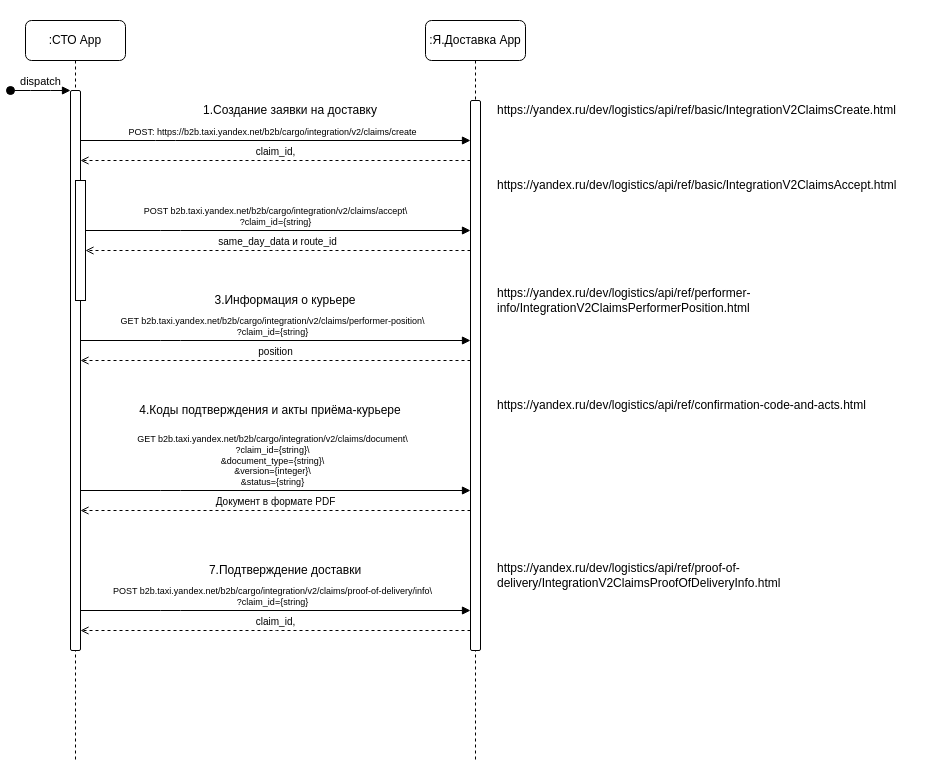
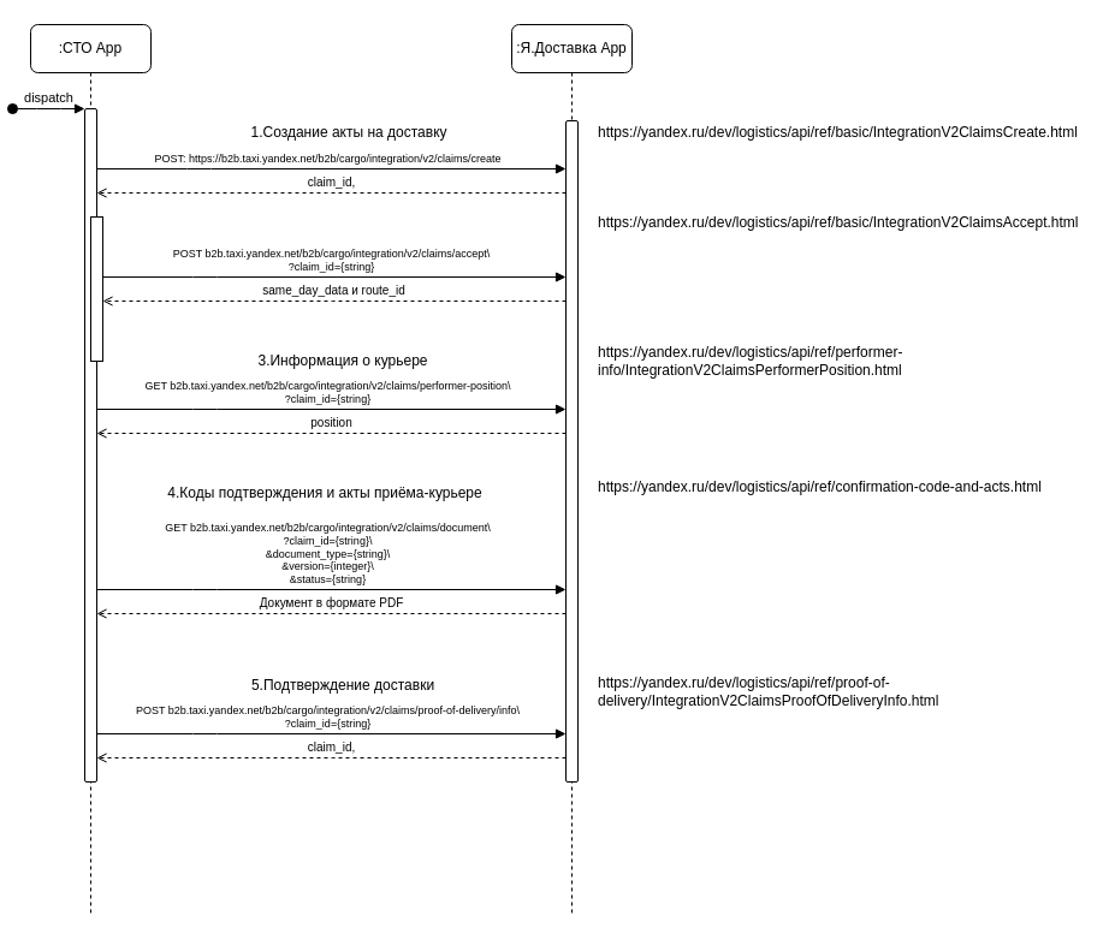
  <mxCell id="0" />
  <mxCell id="1" parent="0" />
  <mxCell id="2" value=":СТО App" style="shape=umlLifeline;perimeter=lifelinePerimeter;whiteSpace=wrap;html=1;container=0;dropTarget=0;collapsible=0;recursiveResize=0;outlineConnect=0;portConstraint=eastwest;newEdgeStyle={&quot;edgeStyle&quot;:&quot;elbowEdgeStyle&quot;,&quot;elbow&quot;:&quot;vertical&quot;,&quot;curved&quot;:0,&quot;rounded&quot;:0};labelBackgroundColor=none;rounded=1;" parent="1" vertex="1"><mxGeometry x="20" y="20" width="100" height="740" as="geometry" /></mxCell>
  <mxCell id="3" value="" style="html=1;points=[];perimeter=orthogonalPerimeter;outlineConnect=0;targetShapes=umlLifeline;portConstraint=eastwest;newEdgeStyle={&quot;edgeStyle&quot;:&quot;elbowEdgeStyle&quot;,&quot;elbow&quot;:&quot;vertical&quot;,&quot;curved&quot;:0,&quot;rounded&quot;:0};labelBackgroundColor=none;rounded=1;" parent="2" vertex="1"><mxGeometry x="45" y="70" width="10" height="560" as="geometry" /></mxCell>
  <mxCell id="4" value="dispatch" style="html=1;verticalAlign=bottom;startArrow=oval;endArrow=block;startSize=8;edgeStyle=elbowEdgeStyle;elbow=vertical;curved=0;rounded=1;labelBackgroundColor=none;fontColor=default;" parent="2" target="3" edge="1"><mxGeometry relative="1" as="geometry"><mxPoint x="-15" y="70" as="sourcePoint" /></mxGeometry></mxCell>
  <mxCell id="5" value="&lt;font style=&quot;font-size: 9px;&quot;&gt;POST:&amp;nbsp;https://b2b.taxi.yandex.net/b2b/cargo/integration/v2/claims/create&lt;/font&gt;" style="html=1;verticalAlign=bottom;endArrow=block;edgeStyle=elbowEdgeStyle;elbow=vertical;curved=0;rounded=1;labelBackgroundColor=none;fontColor=default;fontSize=9;" parent="1" target="8" edge="1"><mxGeometry x="-0.013" relative="1" as="geometry"><mxPoint x="75" y="140" as="sourcePoint" /><Array as="points"><mxPoint x="160" y="140" /></Array><mxPoint x="395" y="140" as="targetPoint" /><mxPoint as="offset" /></mxGeometry></mxCell>
  <mxCell id="6" value=" claim_id," style="html=1;verticalAlign=bottom;endArrow=open;edgeStyle=elbowEdgeStyle;elbow=horizontal;curved=0;rounded=1;dashed=1;endFill=0;labelBackgroundColor=none;fontColor=default;fontSize=10;" parent="1" source="8" edge="1"><mxGeometry relative="1" as="geometry"><mxPoint x="405.5" y="160" as="sourcePoint" /><Array as="points"><mxPoint x="276" y="160" /></Array><mxPoint x="75" y="160" as="targetPoint" /></mxGeometry></mxCell>
  <mxCell id="7" value=":Я.Доставка App" style="shape=umlLifeline;perimeter=lifelinePerimeter;whiteSpace=wrap;html=1;container=0;dropTarget=0;collapsible=0;recursiveResize=0;outlineConnect=0;portConstraint=eastwest;newEdgeStyle={&quot;edgeStyle&quot;:&quot;elbowEdgeStyle&quot;,&quot;elbow&quot;:&quot;vertical&quot;,&quot;curved&quot;:0,&quot;rounded&quot;:0};labelBackgroundColor=none;rounded=1;" parent="1" vertex="1"><mxGeometry x="420" y="20" width="100" height="740" as="geometry" /></mxCell>
  <mxCell id="8" value="" style="html=1;points=[];perimeter=orthogonalPerimeter;outlineConnect=0;targetShapes=umlLifeline;portConstraint=eastwest;newEdgeStyle={&quot;edgeStyle&quot;:&quot;elbowEdgeStyle&quot;,&quot;elbow&quot;:&quot;vertical&quot;,&quot;curved&quot;:0,&quot;rounded&quot;:0};labelBackgroundColor=none;rounded=1;" parent="7" vertex="1"><mxGeometry x="45" y="80" width="10" height="550" as="geometry" /></mxCell>
  <mxCell id="9" value="&lt;div style=&quot;font-size: 9px;&quot;&gt;&lt;font style=&quot;font-size: 9px;&quot;&gt;POST b2b.taxi.yandex.net/b2b/cargo/integration/v2/claims/accept\&lt;/font&gt;&lt;/div&gt;&lt;div style=&quot;font-size: 9px;&quot;&gt;&lt;font style=&quot;font-size: 9px;&quot;&gt;?claim_id={string}&lt;/font&gt;&lt;/div&gt;" style="html=1;verticalAlign=bottom;endArrow=block;edgeStyle=elbowEdgeStyle;elbow=vertical;curved=0;rounded=1;labelBackgroundColor=none;fontColor=default;fontSize=9;" parent="1" target="8" edge="1"><mxGeometry x="-0.013" relative="1" as="geometry"><mxPoint x="80" y="230" as="sourcePoint" /><Array as="points"><mxPoint x="165" y="230" /></Array><mxPoint x="370" y="230" as="targetPoint" /><mxPoint as="offset" /></mxGeometry></mxCell>
  <mxCell id="10" value=" same_day_data и route_id" style="html=1;verticalAlign=bottom;endArrow=open;edgeStyle=elbowEdgeStyle;elbow=horizontal;curved=0;rounded=1;dashed=1;endFill=0;labelBackgroundColor=none;fontColor=default;fontSize=10;" parent="1" source="8" edge="1"><mxGeometry relative="1" as="geometry"><mxPoint x="390" y="250" as="sourcePoint" /><Array as="points"><mxPoint x="281" y="250" /></Array><mxPoint x="80" y="250" as="targetPoint" /></mxGeometry></mxCell>
- <mxCell id="11" value="1.Создание заявки на доставку" style="text;html=1;strokeColor=none;fillColor=none;align=center;verticalAlign=middle;whiteSpace=wrap;rounded=0;" parent="1" vertex="1"><mxGeometry x="140" y="100" width="290" height="20" as="geometry" /></mxCell>
+ <mxCell id="11" value="1.Создание акты на доставку" style="text;html=1;strokeColor=none;fillColor=none;align=center;verticalAlign=middle;whiteSpace=wrap;rounded=0;" parent="1" vertex="1"><mxGeometry x="140" y="100" width="290" height="20" as="geometry" /></mxCell>
  <mxCell id="12" value="" style="rounded=0;whiteSpace=wrap;html=1;" parent="1" vertex="1"><mxGeometry x="70" y="180" width="10" height="120" as="geometry" /></mxCell>
  <mxCell id="13" value="&lt;div style=&quot;font-size: 9px;&quot;&gt;&lt;div&gt;GET b2b.taxi.yandex.net/b2b/cargo/integration/v2/claims/performer-position\&lt;/div&gt;&lt;div&gt;?claim_id={string}&lt;/div&gt;&lt;/div&gt;" style="html=1;verticalAlign=bottom;endArrow=block;edgeStyle=elbowEdgeStyle;elbow=vertical;curved=0;rounded=1;labelBackgroundColor=none;fontColor=default;fontSize=9;" parent="1" edge="1"><mxGeometry x="-0.013" relative="1" as="geometry"><mxPoint x="75" y="340" as="sourcePoint" /><Array as="points"><mxPoint x="165" y="340" /></Array><mxPoint x="465" y="340" as="targetPoint" /><mxPoint as="offset" /></mxGeometry></mxCell>
  <mxCell id="14" value=" position" style="html=1;verticalAlign=bottom;endArrow=open;edgeStyle=elbowEdgeStyle;elbow=horizontal;curved=0;rounded=1;dashed=1;endFill=0;labelBackgroundColor=none;fontColor=default;fontSize=10;" parent="1" edge="1"><mxGeometry relative="1" as="geometry"><mxPoint x="465" y="360" as="sourcePoint" /><Array as="points"><mxPoint x="281" y="360" /></Array><mxPoint x="75" y="360" as="targetPoint" /></mxGeometry></mxCell>
  <mxCell id="15" value="3.Информация о курьере" style="text;html=1;strokeColor=none;fillColor=none;align=center;verticalAlign=middle;whiteSpace=wrap;rounded=0;" parent="1" vertex="1"><mxGeometry x="155" y="290" width="250" height="20" as="geometry" /></mxCell>
  <mxCell id="16" value="&lt;div style=&quot;&quot;&gt;&lt;div style=&quot;&quot;&gt;GET b2b.taxi.yandex.net/b2b/cargo/integration/v2/claims/document\&lt;/div&gt;&lt;div style=&quot;&quot;&gt;?claim_id={string}\&lt;/div&gt;&lt;div style=&quot;&quot;&gt;&amp;amp;document_type={string}\&lt;/div&gt;&lt;div style=&quot;&quot;&gt;&amp;amp;version={integer}\&lt;/div&gt;&lt;div style=&quot;&quot;&gt;&amp;amp;status={string}&lt;/div&gt;&lt;/div&gt;" style="html=1;verticalAlign=bottom;endArrow=block;edgeStyle=elbowEdgeStyle;elbow=vertical;curved=0;rounded=1;labelBackgroundColor=none;fontColor=default;fontSize=9;" parent="1" target="8" edge="1"><mxGeometry x="-0.015" relative="1" as="geometry"><mxPoint x="75" y="490" as="sourcePoint" /><Array as="points"><mxPoint x="165" y="490" /></Array><mxPoint x="395" y="490" as="targetPoint" /><mxPoint as="offset" /></mxGeometry></mxCell>
  <mxCell id="17" value="Документ в формате PDF" style="html=1;verticalAlign=bottom;endArrow=open;edgeStyle=elbowEdgeStyle;elbow=horizontal;curved=0;rounded=1;dashed=1;endFill=0;labelBackgroundColor=none;fontColor=default;fontSize=10;" parent="1" source="8" edge="1"><mxGeometry relative="1" as="geometry"><mxPoint x="395" y="510" as="sourcePoint" /><Array as="points"><mxPoint x="281" y="510" /></Array><mxPoint x="75" y="510" as="targetPoint" /></mxGeometry></mxCell>
  <mxCell id="18" value="4.Коды подтверждения и акты приёма-курьере" style="text;html=1;strokeColor=none;fillColor=none;align=center;verticalAlign=middle;whiteSpace=wrap;rounded=0;" parent="1" vertex="1"><mxGeometry x="120" y="400" width="290" height="20" as="geometry" /></mxCell>
  <mxCell id="19" value="&lt;div style=&quot;&quot;&gt;&lt;div style=&quot;&quot;&gt;&lt;div&gt;POST b2b.taxi.yandex.net/b2b/cargo/integration/v2/claims/proof-of-delivery/info\&lt;/div&gt;&lt;div&gt;?claim_id={string}&lt;/div&gt;&lt;/div&gt;&lt;/div&gt;" style="html=1;verticalAlign=bottom;endArrow=block;edgeStyle=elbowEdgeStyle;elbow=vertical;curved=0;rounded=1;labelBackgroundColor=none;fontColor=default;fontSize=9;" parent="1" target="8" edge="1"><mxGeometry x="-0.013" relative="1" as="geometry"><mxPoint x="75" y="610" as="sourcePoint" /><Array as="points"><mxPoint x="165" y="610" /></Array><mxPoint x="395" y="610" as="targetPoint" /><mxPoint as="offset" /></mxGeometry></mxCell>
  <mxCell id="20" value="claim_id," style="html=1;verticalAlign=bottom;endArrow=open;edgeStyle=elbowEdgeStyle;elbow=vertical;curved=0;rounded=1;dashed=1;endFill=0;labelBackgroundColor=none;fontColor=default;fontSize=10;" parent="1" source="8" edge="1"><mxGeometry relative="1" as="geometry"><mxPoint x="395" y="630" as="sourcePoint" /><Array as="points"><mxPoint x="281" y="630" /></Array><mxPoint x="75" y="630" as="targetPoint" /></mxGeometry></mxCell>
- <mxCell id="21" value="7.Подтверждение доставки" style="text;html=1;strokeColor=none;fillColor=none;align=center;verticalAlign=middle;whiteSpace=wrap;rounded=0;" parent="1" vertex="1"><mxGeometry x="135" y="560" width="290" height="20" as="geometry" /></mxCell>
+ <mxCell id="21" value="5.Подтверждение доставки" style="text;html=1;strokeColor=none;fillColor=none;align=center;verticalAlign=middle;whiteSpace=wrap;rounded=0;" parent="1" vertex="1"><mxGeometry x="135" y="560" width="290" height="20" as="geometry" /></mxCell>
  <mxCell id="22" value="https://yandex.ru/dev/logistics/api/ref/basic/IntegrationV2ClaimsCreate.html" style="text;html=1;strokeColor=none;fillColor=none;align=left;verticalAlign=middle;whiteSpace=wrap;rounded=0;" parent="1" vertex="1"><mxGeometry x="490" y="95" width="410" height="30" as="geometry" /></mxCell>
  <mxCell id="23" value="https://yandex.ru/dev/logistics/api/ref/basic/IntegrationV2ClaimsAccept.html" style="text;html=1;strokeColor=none;fillColor=none;align=left;verticalAlign=middle;whiteSpace=wrap;rounded=0;" parent="1" vertex="1"><mxGeometry x="490" y="170" width="410" height="30" as="geometry" /></mxCell>
  <mxCell id="24" value="https://yandex.ru/dev/logistics/api/ref/performer-info/IntegrationV2ClaimsPerformerPosition.html" style="text;html=1;strokeColor=none;fillColor=none;align=left;verticalAlign=middle;whiteSpace=wrap;rounded=0;" parent="1" vertex="1"><mxGeometry x="490" y="285" width="410" height="30" as="geometry" /></mxCell>
  <mxCell id="25" value="https://yandex.ru/dev/logistics/api/ref/confirmation-code-and-acts.html" style="text;html=1;strokeColor=none;fillColor=none;align=left;verticalAlign=middle;whiteSpace=wrap;rounded=0;" parent="1" vertex="1"><mxGeometry x="490" y="390" width="410" height="30" as="geometry" /></mxCell>
  <mxCell id="26" value="https://yandex.ru/dev/logistics/api/ref/proof-of-delivery/IntegrationV2ClaimsProofOfDeliveryInfo.html" style="text;html=1;strokeColor=none;fillColor=none;align=left;verticalAlign=middle;whiteSpace=wrap;rounded=0;" parent="1" vertex="1"><mxGeometry x="490" y="560" width="410" height="30" as="geometry" /></mxCell>
